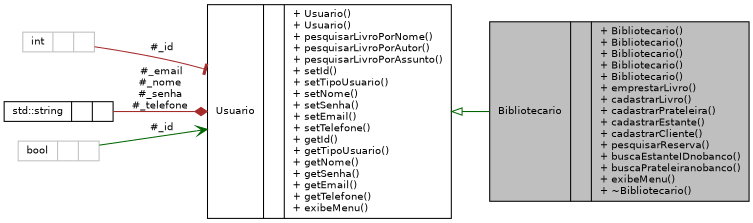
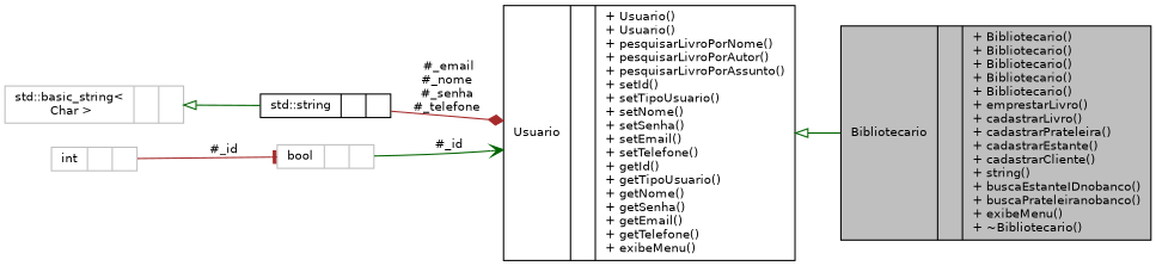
  digraph {
    rankdir=LR
    node [color=black fillcolor=white fontname=Helvetica fontsize=10 shape=record style=filled]
    edge [color=darkgreen fontname=Helvetica fontsize=10 labelfontname=Helvetica labelfontsize=10 style=solid]
-   n1 [fillcolor=grey75 fontcolor=black height=0.2 label="{Bibliotecario\n||+ Bibliotecario()\l+ Bibliotecario()\l+ Bibliotecario()\l+ Bibliotecario()\l+ Bibliotecario()\l+ emprestarLivro()\l+ cadastrarLivro()\l+ cadastrarPrateleira()\l+ cadastrarEstante()\l+ cadastrarCliente()\l+ pesquisarReserva()\l+ buscaEstanteIDnobanco()\l+ buscaPrateleiranobanco()\l+ exibeMenu()\l+ ~Bibliotecario()\l}" width=0.4]
+   n1 [fillcolor=grey75 fontcolor=black height=0.2 label="{Bibliotecario\n||+ Bibliotecario()\l+ Bibliotecario()\l+ Bibliotecario()\l+ Bibliotecario()\l+ Bibliotecario()\l+ emprestarLivro()\l+ cadastrarLivro()\l+ cadastrarPrateleira()\l+ cadastrarEstante()\l+ cadastrarCliente()\l+ string()\l+ buscaEstanteIDnobanco()\l+ buscaPrateleiranobanco()\l+ exibeMenu()\l+ ~Bibliotecario()\l}" width=0.4]
    n2 [height=0.2 label="{Usuario\n||+ Usuario()\l+ Usuario()\l+ pesquisarLivroPorNome()\l+ pesquisarLivroPorAutor()\l+ pesquisarLivroPorAssunto()\l+ setId()\l+ setTipoUsuario()\l+ setNome()\l+ setSenha()\l+ setEmail()\l+ setTelefone()\l+ getId()\l+ getTipoUsuario()\l+ getNome()\l+ getSenha()\l+ getEmail()\l+ getTelefone()\l+ exibeMenu()\l}" width=0.4]
    n3 [color=grey75 height=0.2 label="{int\n||}" width=0.4]
    n4 [height=0.2 label="{std::string\n||}" width=0.4]
+   n5 [color=grey75 height=0.2 label="{std::basic_string\<\l Char \>\n||}" width=0.4]
    n6 [color=grey75 height=0.2 label="{bool\n||}" width=0.4]
    n2 -> n1 [arrowtail=onormal dir=back]
-   n3 -> n2 [arrowhead=tee color=brown label=" #_id"]
+   n3 -> n6 [arrowhead=tee color=brown label=" #_id"]
    n4 -> n2 [arrowhead=diamond color=brown label=" #_email\n#_nome\n#_senha\n#_telefone"]
+   n5 -> n4 [arrowtail=onormal dir=back]
    n6 -> n2 [arrowhead=vee label=" #_id"]
  }
